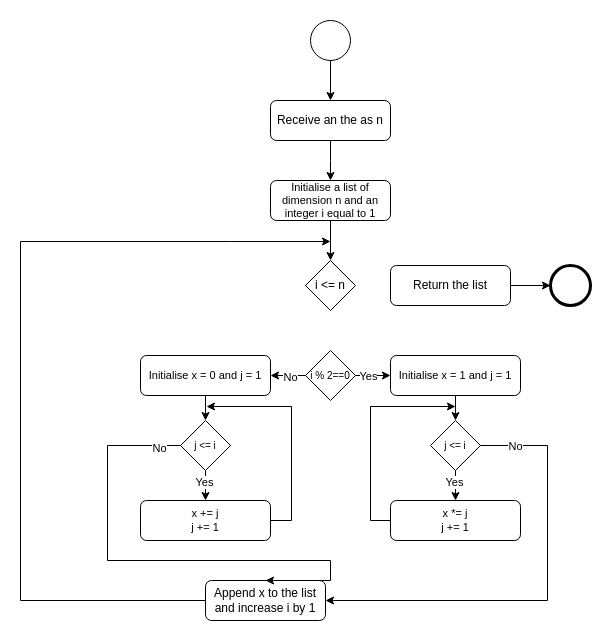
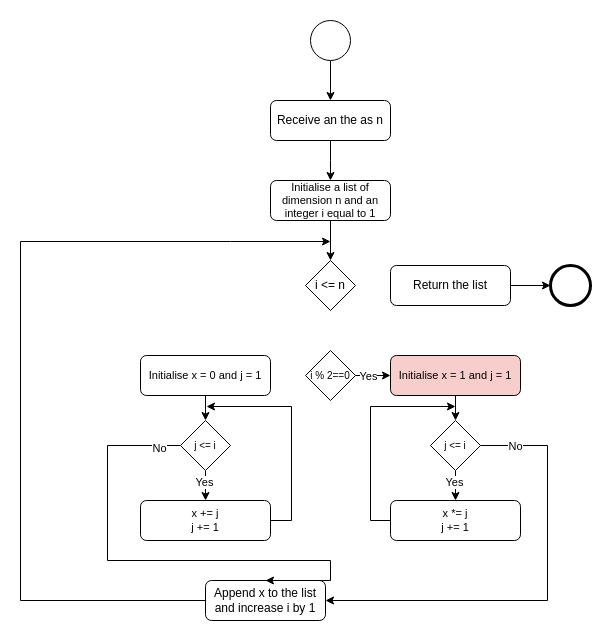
  <mxCell id="0" />
  <mxCell id="1" parent="0" />
  <mxCell id="2" style="edgeStyle=orthogonalEdgeStyle;rounded=0;orthogonalLoop=1;jettySize=auto;html=1;exitX=0.5;exitY=1;exitDx=0;exitDy=0;entryX=0.5;entryY=0;entryDx=0;entryDy=0;" parent="1" source="3" target="5" edge="1"><mxGeometry relative="1" as="geometry"><mxPoint x="410" y="50" as="targetPoint" /></mxGeometry></mxCell>
  <mxCell id="3" value="" style="ellipse;whiteSpace=wrap;html=1;aspect=fixed;" parent="1" vertex="1"><mxGeometry x="310" y="20" width="40" height="40" as="geometry" /></mxCell>
  <mxCell id="4" style="edgeStyle=orthogonalEdgeStyle;rounded=0;orthogonalLoop=1;jettySize=auto;html=1;exitX=0.5;exitY=1;exitDx=0;exitDy=0;entryX=0.5;entryY=0;entryDx=0;entryDy=0;" parent="1" source="5" edge="1"><mxGeometry relative="1" as="geometry"><mxPoint x="330" y="180" as="targetPoint" /></mxGeometry></mxCell>
  <mxCell id="5" value="Receive an the as n" style="rounded=1;whiteSpace=wrap;html=1;" parent="1" vertex="1"><mxGeometry x="270" y="100" width="120" height="40" as="geometry" /></mxCell>
  <mxCell id="6" style="edgeStyle=orthogonalEdgeStyle;rounded=0;orthogonalLoop=1;jettySize=auto;html=1;exitX=0.5;exitY=1;exitDx=0;exitDy=0;entryX=0.5;entryY=0;entryDx=0;entryDy=0;" edge="1" parent="1" source="7" target="8"><mxGeometry relative="1" as="geometry"><mxPoint x="330" y="260" as="targetPoint" /></mxGeometry></mxCell>
  <mxCell id="7" value="Initialise a list of dimension n and an integer i equal to 1" style="rounded=1;whiteSpace=wrap;html=1;fontSize=11;" vertex="1" parent="1"><mxGeometry x="270" y="180" width="120" height="40" as="geometry" /></mxCell>
  <mxCell id="8" value="i &amp;lt;= n" style="rhombus;whiteSpace=wrap;html=1;" vertex="1" parent="1"><mxGeometry x="305" y="260" width="50" height="50" as="geometry" /></mxCell>
  <mxCell id="9" style="edgeStyle=orthogonalEdgeStyle;rounded=0;orthogonalLoop=1;jettySize=auto;html=1;exitX=1;exitY=0.5;exitDx=0;exitDy=0;entryX=0;entryY=0.5;entryDx=0;entryDy=0;" edge="1" parent="1" source="10" target="11"><mxGeometry relative="1" as="geometry" /></mxCell>
  <mxCell id="10" value="Return the list" style="rounded=1;whiteSpace=wrap;html=1;" vertex="1" parent="1"><mxGeometry x="390" y="265" width="120" height="40" as="geometry" /></mxCell>
  <mxCell id="11" value="" style="ellipse;whiteSpace=wrap;html=1;aspect=fixed;strokeWidth=3;" vertex="1" parent="1"><mxGeometry x="550" y="265" width="40" height="40" as="geometry" /></mxCell>
  <mxCell id="12" style="edgeStyle=orthogonalEdgeStyle;rounded=0;orthogonalLoop=1;jettySize=auto;html=1;exitX=1;exitY=0.5;exitDx=0;exitDy=0;entryX=0;entryY=0.5;entryDx=0;entryDy=0;" edge="1" parent="1" source="16"><mxGeometry relative="1" as="geometry"><mxPoint x="390" y="375" as="targetPoint" /></mxGeometry></mxCell>
  <mxCell id="13" value="Yes" style="edgeLabel;html=1;align=center;verticalAlign=middle;resizable=0;points=[];" vertex="1" connectable="0" parent="12"><mxGeometry x="-0.404" y="-1" relative="1" as="geometry"><mxPoint x="2" y="-1" as="offset" /></mxGeometry></mxCell>
- <mxCell id="14" style="edgeStyle=orthogonalEdgeStyle;rounded=0;orthogonalLoop=1;jettySize=auto;html=1;exitX=0;exitY=0.5;exitDx=0;exitDy=0;entryX=1;entryY=0.5;entryDx=0;entryDy=0;" edge="1" parent="1" source="16" target="18"><mxGeometry relative="1" as="geometry" /></mxCell>
- <mxCell id="15" value="No" style="edgeLabel;html=1;align=center;verticalAlign=middle;resizable=0;points=[];" vertex="1" connectable="0" parent="14"><mxGeometry x="-0.11" y="1" relative="1" as="geometry"><mxPoint as="offset" /></mxGeometry></mxCell>
  <mxCell id="16" value="i % 2==0" style="rhombus;whiteSpace=wrap;html=1;fontSize=10;" vertex="1" parent="1"><mxGeometry x="305" y="350" width="50" height="50" as="geometry" /></mxCell>
  <mxCell id="17" style="edgeStyle=orthogonalEdgeStyle;rounded=0;orthogonalLoop=1;jettySize=auto;html=1;exitX=0.5;exitY=1;exitDx=0;exitDy=0;entryX=0.5;entryY=0;entryDx=0;entryDy=0;" edge="1" parent="1" source="18" target="32"><mxGeometry relative="1" as="geometry" /></mxCell>
  <mxCell id="18" value="Initialise x = 0 and j = 1" style="rounded=1;whiteSpace=wrap;html=1;fontSize=11;" vertex="1" parent="1"><mxGeometry x="140" y="355" width="130" height="40" as="geometry" /></mxCell>
  <mxCell id="19" style="edgeStyle=orthogonalEdgeStyle;rounded=0;orthogonalLoop=1;jettySize=auto;html=1;exitX=0;exitY=0.5;exitDx=0;exitDy=0;" edge="1" parent="1" source="20"><mxGeometry relative="1" as="geometry"><mxPoint x="330" y="241" as="targetPoint" /><mxPoint x="250" y="590" as="sourcePoint" /><Array as="points"><mxPoint x="20" y="600" /><mxPoint x="20" y="241" /><mxPoint x="230" y="241" /></Array></mxGeometry></mxCell>
  <mxCell id="20" value="Append x to the list and increase i by 1" style="rounded=1;whiteSpace=wrap;html=1;" vertex="1" parent="1"><mxGeometry x="205" y="580" width="120" height="40" as="geometry" /></mxCell>
  <mxCell id="21" style="edgeStyle=orthogonalEdgeStyle;rounded=0;orthogonalLoop=1;jettySize=auto;html=1;exitX=0.5;exitY=1;exitDx=0;exitDy=0;entryX=0.5;entryY=0;entryDx=0;entryDy=0;" edge="1" parent="1" source="22" target="27"><mxGeometry relative="1" as="geometry" /></mxCell>
- <mxCell id="22" value="Initialise x = 1 and j = 1" style="rounded=1;whiteSpace=wrap;html=1;fontSize=11;" vertex="1" parent="1"><mxGeometry x="390" y="355" width="130" height="40" as="geometry" /></mxCell>
+ <mxCell id="22" value="Initialise x = 1 and j = 1" style="rounded=1;whiteSpace=wrap;html=1;fontSize=11;fillColor=#f8cecc;" vertex="1" parent="1"><mxGeometry x="390" y="355" width="130" height="40" as="geometry" /></mxCell>
  <mxCell id="23" style="edgeStyle=orthogonalEdgeStyle;rounded=0;orthogonalLoop=1;jettySize=auto;html=1;exitX=0.5;exitY=1;exitDx=0;exitDy=0;entryX=0.5;entryY=0;entryDx=0;entryDy=0;" edge="1" parent="1" source="27" target="34"><mxGeometry relative="1" as="geometry" /></mxCell>
  <mxCell id="24" value="Yes" style="edgeLabel;html=1;align=center;verticalAlign=middle;resizable=0;points=[];" vertex="1" connectable="0" parent="23"><mxGeometry x="-0.241" y="-2" relative="1" as="geometry"><mxPoint as="offset" /></mxGeometry></mxCell>
  <mxCell id="25" style="edgeStyle=orthogonalEdgeStyle;rounded=0;orthogonalLoop=1;jettySize=auto;html=1;exitX=1;exitY=0.5;exitDx=0;exitDy=0;entryX=1;entryY=0.5;entryDx=0;entryDy=0;" edge="1" parent="1" source="27" target="20"><mxGeometry relative="1" as="geometry"><Array as="points"><mxPoint x="547" y="445" /><mxPoint x="547" y="600" /></Array></mxGeometry></mxCell>
  <mxCell id="26" value="No" style="edgeLabel;html=1;align=center;verticalAlign=middle;resizable=0;points=[];" vertex="1" connectable="0" parent="25"><mxGeometry x="-0.847" relative="1" as="geometry"><mxPoint as="offset" /></mxGeometry></mxCell>
  <mxCell id="27" value="j &amp;lt;= i" style="rhombus;whiteSpace=wrap;html=1;fontSize=10;" vertex="1" parent="1"><mxGeometry x="430" y="420" width="50" height="50" as="geometry" /></mxCell>
  <mxCell id="28" style="edgeStyle=orthogonalEdgeStyle;rounded=0;orthogonalLoop=1;jettySize=auto;html=1;exitX=0.5;exitY=1;exitDx=0;exitDy=0;entryX=0.5;entryY=0;entryDx=0;entryDy=0;" edge="1" parent="1" source="32" target="36"><mxGeometry relative="1" as="geometry" /></mxCell>
  <mxCell id="29" value="Yes" style="edgeLabel;html=1;align=center;verticalAlign=middle;resizable=0;points=[];" vertex="1" connectable="0" parent="28"><mxGeometry x="-0.273" y="-2" relative="1" as="geometry"><mxPoint as="offset" /></mxGeometry></mxCell>
  <mxCell id="30" style="edgeStyle=orthogonalEdgeStyle;rounded=0;orthogonalLoop=1;jettySize=auto;html=1;exitX=0;exitY=0.5;exitDx=0;exitDy=0;entryX=0.5;entryY=0;entryDx=0;entryDy=0;" edge="1" parent="1" source="32" target="20"><mxGeometry relative="1" as="geometry"><Array as="points"><mxPoint x="107" y="445" /><mxPoint x="107" y="560" /><mxPoint x="330" y="560" /></Array></mxGeometry></mxCell>
  <mxCell id="31" value="No" style="edgeLabel;html=1;align=center;verticalAlign=middle;resizable=0;points=[];" vertex="1" connectable="0" parent="30"><mxGeometry x="-0.912" y="2" relative="1" as="geometry"><mxPoint as="offset" /></mxGeometry></mxCell>
  <mxCell id="32" value="j &amp;lt;= i" style="rhombus;whiteSpace=wrap;html=1;fontSize=10;" vertex="1" parent="1"><mxGeometry x="180" y="420" width="50" height="50" as="geometry" /></mxCell>
  <mxCell id="33" style="edgeStyle=orthogonalEdgeStyle;rounded=0;orthogonalLoop=1;jettySize=auto;html=1;exitX=0;exitY=0.5;exitDx=0;exitDy=0;" edge="1" parent="1" source="34"><mxGeometry relative="1" as="geometry"><mxPoint x="455" y="406" as="targetPoint" /><Array as="points"><mxPoint x="370" y="520" /><mxPoint x="370" y="406" /></Array></mxGeometry></mxCell>
  <mxCell id="34" value="x *= j&lt;div&gt;j += 1&lt;/div&gt;" style="rounded=1;whiteSpace=wrap;html=1;fontSize=11;" vertex="1" parent="1"><mxGeometry x="390" y="500" width="130" height="40" as="geometry" /></mxCell>
  <mxCell id="35" style="edgeStyle=orthogonalEdgeStyle;rounded=0;orthogonalLoop=1;jettySize=auto;html=1;exitX=1;exitY=0.5;exitDx=0;exitDy=0;" edge="1" parent="1" source="36"><mxGeometry relative="1" as="geometry"><mxPoint x="206" y="406" as="targetPoint" /><Array as="points"><mxPoint x="291" y="520" /><mxPoint x="291" y="406" /></Array></mxGeometry></mxCell>
  <mxCell id="36" value="x += j&lt;div&gt;j += 1&lt;/div&gt;" style="rounded=1;whiteSpace=wrap;html=1;fontSize=11;" vertex="1" parent="1"><mxGeometry x="140" y="500" width="130" height="40" as="geometry" /></mxCell>
